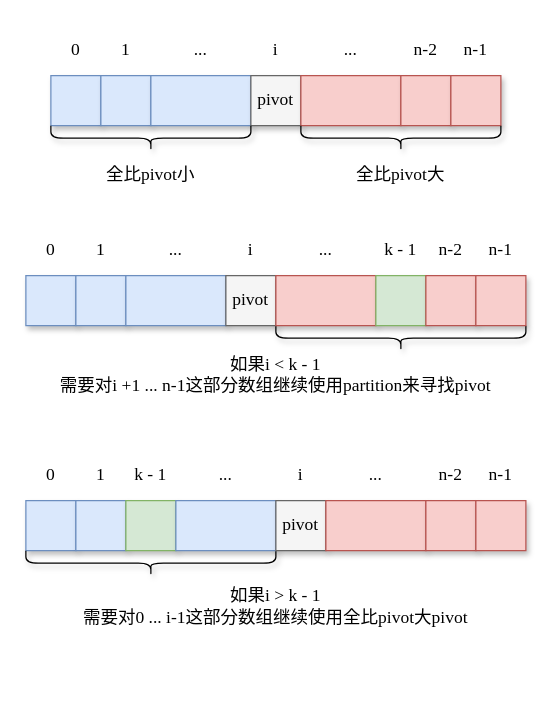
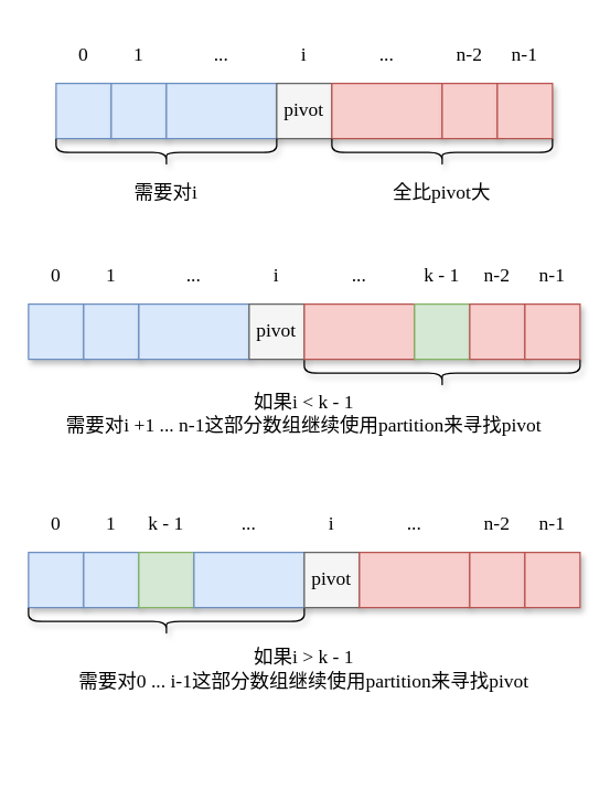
  <mxCell id="0" />
  <mxCell id="1" parent="0" />
  <mxCell id="2" value="" style="rounded=0;whiteSpace=wrap;html=1;fillColor=#dae8fc;strokeColor=#6c8ebf;shadow=1;" vertex="1" parent="1"><mxGeometry x="20" y="400" width="40" height="40" as="geometry" /></mxCell>
  <mxCell id="3" value="" style="rounded=0;whiteSpace=wrap;html=1;fillColor=#dae8fc;strokeColor=#6c8ebf;shadow=1;" vertex="1" parent="1"><mxGeometry x="60" y="400" width="40" height="40" as="geometry" /></mxCell>
  <mxCell id="4" value="" style="rounded=0;whiteSpace=wrap;html=1;fillColor=#d5e8d4;strokeColor=#82b366;shadow=1;" vertex="1" parent="1"><mxGeometry x="100" y="400" width="40" height="40" as="geometry" /></mxCell>
  <mxCell id="5" value="" style="rounded=0;whiteSpace=wrap;html=1;fillColor=#dae8fc;strokeColor=#6c8ebf;shadow=1;" vertex="1" parent="1"><mxGeometry x="40" y="60" width="40" height="40" as="geometry" /></mxCell>
  <mxCell id="6" value="" style="rounded=0;whiteSpace=wrap;html=1;fillColor=#dae8fc;strokeColor=#6c8ebf;shadow=1;" vertex="1" parent="1"><mxGeometry x="80" y="60" width="40" height="40" as="geometry" /></mxCell>
  <mxCell id="7" value="" style="rounded=0;whiteSpace=wrap;html=1;fillColor=#dae8fc;strokeColor=#6c8ebf;shadow=1;" vertex="1" parent="1"><mxGeometry x="120" y="60" width="80" height="40" as="geometry" /></mxCell>
  <mxCell id="8" value="" style="rounded=0;whiteSpace=wrap;html=1;fillColor=#f5f5f5;fontColor=#333333;strokeColor=#666666;shadow=1;" vertex="1" parent="1"><mxGeometry x="200" y="60" width="40" height="40" as="geometry" /></mxCell>
  <mxCell id="9" value="" style="rounded=0;whiteSpace=wrap;html=1;fillColor=#f8cecc;strokeColor=#b85450;shadow=1;" vertex="1" parent="1"><mxGeometry x="240" y="60" width="80" height="40" as="geometry" /></mxCell>
  <mxCell id="10" value="" style="rounded=0;whiteSpace=wrap;html=1;fillColor=#f8cecc;strokeColor=#b85450;shadow=1;" vertex="1" parent="1"><mxGeometry x="320" y="60" width="40" height="40" as="geometry" /></mxCell>
  <mxCell id="11" value="" style="rounded=0;whiteSpace=wrap;html=1;fillColor=#f8cecc;strokeColor=#b85450;shadow=1;" vertex="1" parent="1"><mxGeometry x="360" y="60" width="40" height="40" as="geometry" /></mxCell>
  <mxCell id="12" value="0" style="text;html=1;strokeColor=none;fillColor=none;align=center;verticalAlign=middle;whiteSpace=wrap;rounded=0;shadow=1;fontFamily=Comic Sans MS;fontSize=14;" vertex="1" parent="1"><mxGeometry x="40" y="20" width="40" height="40" as="geometry" /></mxCell>
  <mxCell id="13" value="1" style="text;html=1;strokeColor=none;fillColor=none;align=center;verticalAlign=middle;whiteSpace=wrap;rounded=0;shadow=1;fontFamily=Comic Sans MS;fontSize=14;" vertex="1" parent="1"><mxGeometry x="80" y="20" width="40" height="40" as="geometry" /></mxCell>
  <mxCell id="14" value="..." style="text;html=1;strokeColor=none;fillColor=none;align=center;verticalAlign=middle;whiteSpace=wrap;rounded=0;shadow=1;fontFamily=Comic Sans MS;fontSize=14;" vertex="1" parent="1"><mxGeometry x="120" y="20" width="80" height="40" as="geometry" /></mxCell>
  <mxCell id="15" value="i" style="text;html=1;strokeColor=none;fillColor=none;align=center;verticalAlign=middle;whiteSpace=wrap;rounded=0;shadow=1;fontFamily=Comic Sans MS;fontSize=14;" vertex="1" parent="1"><mxGeometry x="200" y="20" width="40" height="40" as="geometry" /></mxCell>
  <mxCell id="16" value="..." style="text;html=1;strokeColor=none;fillColor=none;align=center;verticalAlign=middle;whiteSpace=wrap;rounded=0;shadow=1;fontFamily=Comic Sans MS;fontSize=14;" vertex="1" parent="1"><mxGeometry x="240" y="20" width="80" height="40" as="geometry" /></mxCell>
  <mxCell id="17" value="n-2" style="text;html=1;strokeColor=none;fillColor=none;align=center;verticalAlign=middle;whiteSpace=wrap;rounded=0;shadow=1;fontFamily=Comic Sans MS;fontSize=14;" vertex="1" parent="1"><mxGeometry x="320" y="20" width="40" height="40" as="geometry" /></mxCell>
  <mxCell id="18" value="n-1" style="text;html=1;strokeColor=none;fillColor=none;align=center;verticalAlign=middle;whiteSpace=wrap;rounded=0;shadow=1;fontFamily=Comic Sans MS;fontSize=14;" vertex="1" parent="1"><mxGeometry x="360" y="20" width="40" height="40" as="geometry" /></mxCell>
  <mxCell id="19" value="&lt;div class=&quot;okr-block-clipboard&quot;&gt;&lt;/div&gt;&lt;div&gt;&lt;font face=&quot;Comic Sans MS&quot; style=&quot;font-size: 14px&quot;&gt;pivot&lt;/font&gt;&lt;/div&gt;" style="text;html=1;strokeColor=none;fillColor=none;align=center;verticalAlign=middle;whiteSpace=wrap;rounded=0;shadow=1;" vertex="1" parent="1"><mxGeometry x="200" y="60" width="40" height="40" as="geometry" /></mxCell>
  <mxCell id="20" value="" style="shape=curlyBracket;whiteSpace=wrap;html=1;rounded=1;shadow=1;fontFamily=Comic Sans MS;fontSize=14;rotation=-90;" vertex="1" parent="1"><mxGeometry x="310" y="170" width="20" height="200" as="geometry" /></mxCell>
  <mxCell id="21" value="如果i &amp;lt; k - 1&lt;br&gt;需要对i +1 ... n-1这部分数组继续使用&lt;span&gt;partition来寻找&lt;/span&gt;pivot&lt;div class=&quot;okr-block-clipboard&quot;&gt;&lt;/div&gt;" style="text;html=1;strokeColor=none;fillColor=none;align=center;verticalAlign=middle;whiteSpace=wrap;rounded=0;shadow=1;fontFamily=Comic Sans MS;fontSize=14;" vertex="1" parent="1"><mxGeometry x="20" y="280" width="400" height="40" as="geometry" /></mxCell>
  <mxCell id="22" value="" style="rounded=0;whiteSpace=wrap;html=1;fillColor=#dae8fc;strokeColor=#6c8ebf;shadow=1;" vertex="1" parent="1"><mxGeometry x="20" y="220" width="40" height="40" as="geometry" /></mxCell>
  <mxCell id="23" value="" style="rounded=0;whiteSpace=wrap;html=1;fillColor=#dae8fc;strokeColor=#6c8ebf;shadow=1;" vertex="1" parent="1"><mxGeometry x="60" y="220" width="40" height="40" as="geometry" /></mxCell>
  <mxCell id="24" value="" style="rounded=0;whiteSpace=wrap;html=1;fillColor=#dae8fc;strokeColor=#6c8ebf;shadow=1;" vertex="1" parent="1"><mxGeometry x="100" y="220" width="80" height="40" as="geometry" /></mxCell>
  <mxCell id="25" value="" style="rounded=0;whiteSpace=wrap;html=1;fillColor=#f5f5f5;fontColor=#333333;strokeColor=#666666;shadow=1;" vertex="1" parent="1"><mxGeometry x="180" y="220" width="40" height="40" as="geometry" /></mxCell>
  <mxCell id="26" value="" style="rounded=0;whiteSpace=wrap;html=1;fillColor=#f8cecc;strokeColor=#b85450;shadow=1;" vertex="1" parent="1"><mxGeometry x="220" y="220" width="80" height="40" as="geometry" /></mxCell>
  <mxCell id="27" value="0" style="text;html=1;strokeColor=none;fillColor=none;align=center;verticalAlign=middle;whiteSpace=wrap;rounded=0;shadow=1;fontFamily=Comic Sans MS;fontSize=14;" vertex="1" parent="1"><mxGeometry x="20" y="180" width="40" height="40" as="geometry" /></mxCell>
  <mxCell id="28" value="1" style="text;html=1;strokeColor=none;fillColor=none;align=center;verticalAlign=middle;whiteSpace=wrap;rounded=0;shadow=1;fontFamily=Comic Sans MS;fontSize=14;" vertex="1" parent="1"><mxGeometry x="60" y="180" width="40" height="40" as="geometry" /></mxCell>
  <mxCell id="29" value="..." style="text;html=1;strokeColor=none;fillColor=none;align=center;verticalAlign=middle;whiteSpace=wrap;rounded=0;shadow=1;fontFamily=Comic Sans MS;fontSize=14;" vertex="1" parent="1"><mxGeometry x="100" y="180" width="80" height="40" as="geometry" /></mxCell>
  <mxCell id="30" value="i" style="text;html=1;strokeColor=none;fillColor=none;align=center;verticalAlign=middle;whiteSpace=wrap;rounded=0;shadow=1;fontFamily=Comic Sans MS;fontSize=14;" vertex="1" parent="1"><mxGeometry x="180" y="180" width="40" height="40" as="geometry" /></mxCell>
  <mxCell id="31" value="..." style="text;html=1;strokeColor=none;fillColor=none;align=center;verticalAlign=middle;whiteSpace=wrap;rounded=0;shadow=1;fontFamily=Comic Sans MS;fontSize=14;" vertex="1" parent="1"><mxGeometry x="220" y="180" width="80" height="40" as="geometry" /></mxCell>
  <mxCell id="32" value="n-2" style="text;html=1;strokeColor=none;fillColor=none;align=center;verticalAlign=middle;whiteSpace=wrap;rounded=0;shadow=1;fontFamily=Comic Sans MS;fontSize=14;" vertex="1" parent="1"><mxGeometry x="340" y="180" width="40" height="40" as="geometry" /></mxCell>
  <mxCell id="33" value="n-1" style="text;html=1;strokeColor=none;fillColor=none;align=center;verticalAlign=middle;whiteSpace=wrap;rounded=0;shadow=1;fontFamily=Comic Sans MS;fontSize=14;" vertex="1" parent="1"><mxGeometry x="380" y="180" width="40" height="40" as="geometry" /></mxCell>
  <mxCell id="34" value="&lt;div class=&quot;okr-block-clipboard&quot;&gt;&lt;/div&gt;&lt;div&gt;&lt;font face=&quot;Comic Sans MS&quot; style=&quot;font-size: 14px&quot;&gt;pivot&lt;/font&gt;&lt;/div&gt;" style="text;html=1;strokeColor=none;fillColor=none;align=center;verticalAlign=middle;whiteSpace=wrap;rounded=0;shadow=1;" vertex="1" parent="1"><mxGeometry x="180" y="220" width="40" height="40" as="geometry" /></mxCell>
  <mxCell id="35" value="" style="rounded=0;whiteSpace=wrap;html=1;fillColor=#d5e8d4;strokeColor=#82b366;shadow=1;" vertex="1" parent="1"><mxGeometry x="300" y="220" width="40" height="40" as="geometry" /></mxCell>
  <mxCell id="36" value="" style="rounded=0;whiteSpace=wrap;html=1;fillColor=#f8cecc;strokeColor=#b85450;shadow=1;" vertex="1" parent="1"><mxGeometry x="340" y="220" width="40" height="40" as="geometry" /></mxCell>
  <mxCell id="37" value="" style="rounded=0;whiteSpace=wrap;html=1;fillColor=#f8cecc;strokeColor=#b85450;shadow=1;" vertex="1" parent="1"><mxGeometry x="380" y="220" width="40" height="40" as="geometry" /></mxCell>
  <mxCell id="38" value="k - 1" style="text;html=1;strokeColor=none;fillColor=none;align=center;verticalAlign=middle;whiteSpace=wrap;rounded=0;shadow=1;fontFamily=Comic Sans MS;fontSize=14;" vertex="1" parent="1"><mxGeometry x="300" y="180" width="40" height="40" as="geometry" /></mxCell>
  <mxCell id="39" value="" style="shape=curlyBracket;whiteSpace=wrap;html=1;rounded=1;shadow=1;fontFamily=Comic Sans MS;fontSize=14;rotation=-90;" vertex="1" parent="1"><mxGeometry x="110" y="350" width="20" height="200" as="geometry" /></mxCell>
- <mxCell id="40" value="如果i &amp;gt; k - 1&lt;br&gt;需要对0 ... i-1这部分数组继续使用&lt;span&gt;全比pivot大&lt;/span&gt;pivot&lt;div class=&quot;okr-block-clipboard&quot;&gt;&lt;/div&gt;" style="text;html=1;strokeColor=none;fillColor=none;align=center;verticalAlign=middle;whiteSpace=wrap;rounded=0;shadow=1;fontFamily=Comic Sans MS;fontSize=14;" vertex="1" parent="1"><mxGeometry x="20" y="465" width="400" height="40" as="geometry" /></mxCell>
+ <mxCell id="40" value="如果i &amp;gt; k - 1&lt;br&gt;需要对0 ... i-1这部分数组继续使用&lt;span&gt;partition来寻找&lt;/span&gt;pivot&lt;div class=&quot;okr-block-clipboard&quot;&gt;&lt;/div&gt;" style="text;html=1;strokeColor=none;fillColor=none;align=center;verticalAlign=middle;whiteSpace=wrap;rounded=0;shadow=1;fontFamily=Comic Sans MS;fontSize=14;" vertex="1" parent="1"><mxGeometry x="20" y="465" width="400" height="40" as="geometry" /></mxCell>
  <mxCell id="41" value="" style="rounded=0;whiteSpace=wrap;html=1;fillColor=#dae8fc;strokeColor=#6c8ebf;shadow=1;" vertex="1" parent="1"><mxGeometry x="140" y="400" width="80" height="40" as="geometry" /></mxCell>
  <mxCell id="42" value="" style="rounded=0;whiteSpace=wrap;html=1;fillColor=#f5f5f5;fontColor=#333333;strokeColor=#666666;shadow=1;" vertex="1" parent="1"><mxGeometry x="220" y="400" width="40" height="40" as="geometry" /></mxCell>
  <mxCell id="43" value="" style="rounded=0;whiteSpace=wrap;html=1;fillColor=#f8cecc;strokeColor=#b85450;shadow=1;" vertex="1" parent="1"><mxGeometry x="260" y="400" width="80" height="40" as="geometry" /></mxCell>
  <mxCell id="44" value="0" style="text;html=1;strokeColor=none;fillColor=none;align=center;verticalAlign=middle;whiteSpace=wrap;rounded=0;shadow=1;fontFamily=Comic Sans MS;fontSize=14;" vertex="1" parent="1"><mxGeometry x="20" y="360" width="40" height="40" as="geometry" /></mxCell>
  <mxCell id="45" value="1" style="text;html=1;strokeColor=none;fillColor=none;align=center;verticalAlign=middle;whiteSpace=wrap;rounded=0;shadow=1;fontFamily=Comic Sans MS;fontSize=14;" vertex="1" parent="1"><mxGeometry x="60" y="360" width="40" height="40" as="geometry" /></mxCell>
  <mxCell id="46" value="..." style="text;html=1;strokeColor=none;fillColor=none;align=center;verticalAlign=middle;whiteSpace=wrap;rounded=0;shadow=1;fontFamily=Comic Sans MS;fontSize=14;" vertex="1" parent="1"><mxGeometry x="140" y="360" width="80" height="40" as="geometry" /></mxCell>
  <mxCell id="47" value="i" style="text;html=1;strokeColor=none;fillColor=none;align=center;verticalAlign=middle;whiteSpace=wrap;rounded=0;shadow=1;fontFamily=Comic Sans MS;fontSize=14;" vertex="1" parent="1"><mxGeometry x="220" y="360" width="40" height="40" as="geometry" /></mxCell>
  <mxCell id="48" value="..." style="text;html=1;strokeColor=none;fillColor=none;align=center;verticalAlign=middle;whiteSpace=wrap;rounded=0;shadow=1;fontFamily=Comic Sans MS;fontSize=14;" vertex="1" parent="1"><mxGeometry x="260" y="360" width="80" height="40" as="geometry" /></mxCell>
  <mxCell id="49" value="n-2" style="text;html=1;strokeColor=none;fillColor=none;align=center;verticalAlign=middle;whiteSpace=wrap;rounded=0;shadow=1;fontFamily=Comic Sans MS;fontSize=14;" vertex="1" parent="1"><mxGeometry x="340" y="360" width="40" height="40" as="geometry" /></mxCell>
  <mxCell id="50" value="n-1" style="text;html=1;strokeColor=none;fillColor=none;align=center;verticalAlign=middle;whiteSpace=wrap;rounded=0;shadow=1;fontFamily=Comic Sans MS;fontSize=14;" vertex="1" parent="1"><mxGeometry x="380" y="360" width="40" height="40" as="geometry" /></mxCell>
  <mxCell id="51" value="&lt;div class=&quot;okr-block-clipboard&quot;&gt;&lt;/div&gt;&lt;div&gt;&lt;font face=&quot;Comic Sans MS&quot; style=&quot;font-size: 14px&quot;&gt;pivot&lt;/font&gt;&lt;/div&gt;" style="text;html=1;strokeColor=none;fillColor=none;align=center;verticalAlign=middle;whiteSpace=wrap;rounded=0;shadow=1;" vertex="1" parent="1"><mxGeometry x="220" y="400" width="40" height="40" as="geometry" /></mxCell>
  <mxCell id="52" value="" style="rounded=0;whiteSpace=wrap;html=1;fillColor=#f8cecc;strokeColor=#b85450;shadow=1;" vertex="1" parent="1"><mxGeometry x="340" y="400" width="40" height="40" as="geometry" /></mxCell>
  <mxCell id="53" value="" style="rounded=0;whiteSpace=wrap;html=1;fillColor=#f8cecc;strokeColor=#b85450;shadow=1;" vertex="1" parent="1"><mxGeometry x="380" y="400" width="40" height="40" as="geometry" /></mxCell>
  <mxCell id="54" value="k - 1" style="text;html=1;strokeColor=none;fillColor=none;align=center;verticalAlign=middle;whiteSpace=wrap;rounded=0;shadow=1;fontFamily=Comic Sans MS;fontSize=14;" vertex="1" parent="1"><mxGeometry x="100" y="360" width="40" height="40" as="geometry" /></mxCell>
  <mxCell id="55" value="" style="shape=curlyBracket;whiteSpace=wrap;html=1;rounded=1;shadow=1;fontFamily=Comic Sans MS;fontSize=14;rotation=-90;" vertex="1" parent="1"><mxGeometry x="110" y="30" width="20" height="160" as="geometry" /></mxCell>
  <mxCell id="56" value="" style="shape=curlyBracket;whiteSpace=wrap;html=1;rounded=1;shadow=1;fontFamily=Comic Sans MS;fontSize=14;rotation=-90;" vertex="1" parent="1"><mxGeometry x="310" y="30" width="20" height="160" as="geometry" /></mxCell>
- <mxCell id="57" value="全比pivot小" style="text;html=1;strokeColor=none;fillColor=none;align=center;verticalAlign=middle;whiteSpace=wrap;rounded=0;shadow=1;fontFamily=Comic Sans MS;fontSize=14;" vertex="1" parent="1"><mxGeometry x="40" y="120" width="160" height="40" as="geometry" /></mxCell>
+ <mxCell id="57" value="需要对i" style="text;html=1;strokeColor=none;fillColor=none;align=center;verticalAlign=middle;whiteSpace=wrap;rounded=0;shadow=1;fontFamily=Comic Sans MS;fontSize=14;" vertex="1" parent="1"><mxGeometry x="40" y="120" width="160" height="40" as="geometry" /></mxCell>
  <mxCell id="58" value="全比pivot大" style="text;html=1;strokeColor=none;fillColor=none;align=center;verticalAlign=middle;whiteSpace=wrap;rounded=0;shadow=1;fontFamily=Comic Sans MS;fontSize=14;" vertex="1" parent="1"><mxGeometry x="240" y="120" width="160" height="40" as="geometry" /></mxCell>
